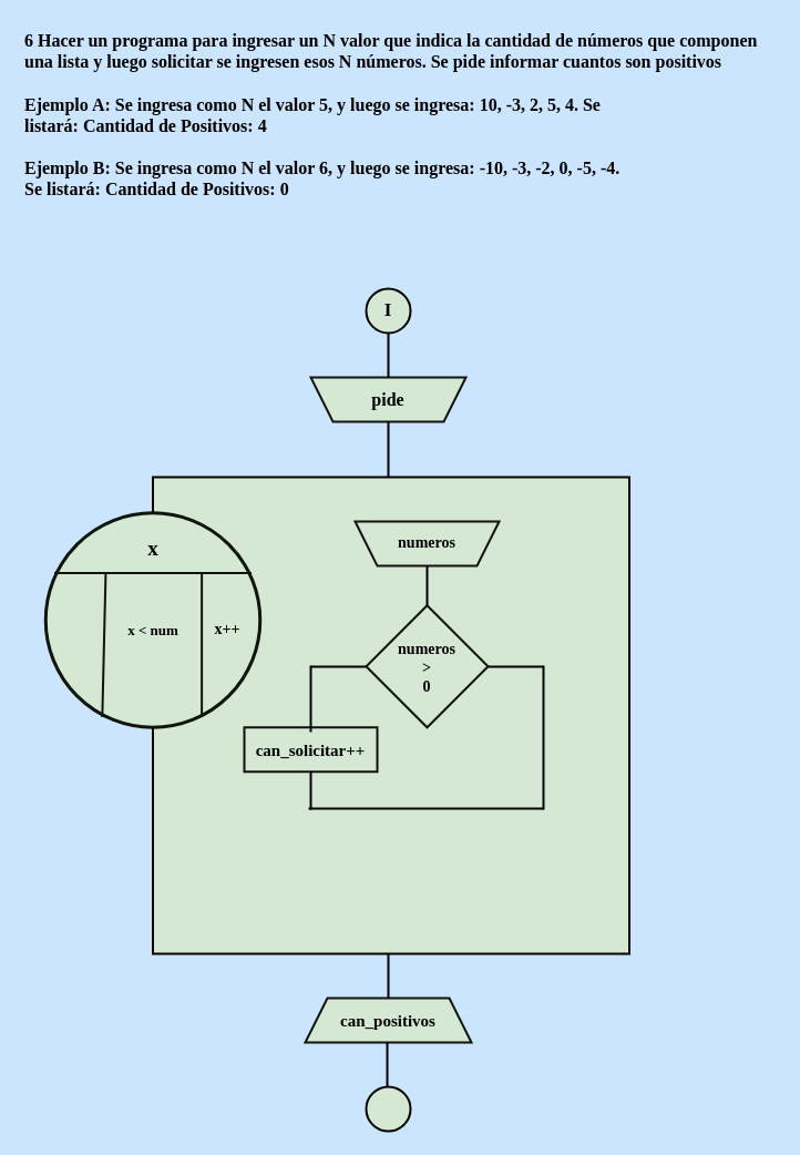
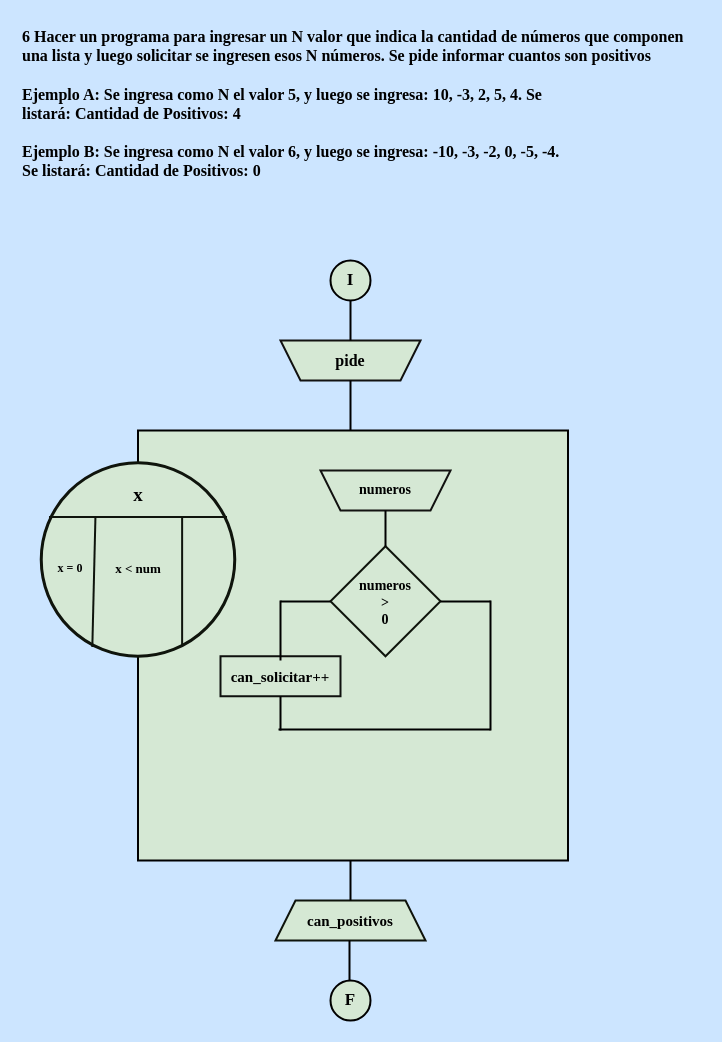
  <mxCell id="0" />
  <mxCell id="1" parent="0" />
  <mxCell id="2" value="&lt;font style=&quot;font-size: 16px;&quot; color=&quot;#000000&quot; face=&quot;Comic Sans MS&quot;&gt;&lt;b style=&quot;&quot;&gt;6 Hacer un programa para ingresar un N valor que indica la cantidad de números que componen una lista y luego solicitar se ingresen esos N números. Se pide informar cuantos son positivos&lt;br&gt;&lt;br&gt;Ejemplo A: Se ingresa como N el valor 5, y luego se ingresa: 10, -3, 2, 5, 4. Se&lt;br&gt;listará: Cantidad de Positivos: 4&lt;/b&gt;&lt;/font&gt;&lt;div style=&quot;font-size: 16px;&quot;&gt;&lt;font style=&quot;font-size: 16px;&quot; color=&quot;#000000&quot; face=&quot;Comic Sans MS&quot;&gt;&lt;b style=&quot;&quot;&gt;&lt;br&gt;Ejemplo B: Se ingresa como N el valor 6, y luego se ingresa: -10, -3, -2, 0, -5, -4.&lt;br&gt;Se listará: Cantidad de Positivos: 0&lt;/b&gt;&lt;/font&gt;&lt;/div&gt;" style="text;whiteSpace=wrap;html=1;fontFamily=Architects Daughter;fontSource=https%3A%2F%2Ffonts.googleapis.com%2Fcss%3Ffamily%3DArchitects%2BDaughter;" vertex="1" parent="1"><mxGeometry x="20" width="680" height="210" as="geometry" y="20" /></mxCell>
  <mxCell id="3" value="" style="group;aspect=fixed;" vertex="1" connectable="0" parent="1"><mxGeometry x="30" y="260" width="537.5" height="760" as="geometry" /></mxCell>
  <mxCell id="4" value="" style="group;aspect=fixed;" vertex="1" connectable="0" parent="3"><mxGeometry x="300" width="40" height="40" as="geometry" /></mxCell>
  <mxCell id="5" value="" style="strokeWidth=2;html=1;shape=mxgraph.flowchart.start_2;whiteSpace=wrap;rounded=0;labelBackgroundColor=none;strokeColor=#000000;align=center;verticalAlign=middle;fontFamily=Helvetica;fontSize=12;fontColor=default;fillColor=#d5e8d4;" vertex="1" parent="4"><mxGeometry width="40" height="40" as="geometry" /></mxCell>
  <mxCell id="6" value="&lt;b&gt;&lt;font style=&quot;font-size: 17px;&quot; face=&quot;Comic Sans MS&quot; color=&quot;#000000&quot;&gt;I&lt;/font&gt;&lt;/b&gt;" style="text;strokeColor=none;align=center;fillColor=none;html=1;verticalAlign=middle;whiteSpace=wrap;rounded=0;fontFamily=Architects Daughter;fontSource=https%3A%2F%2Ffonts.googleapis.com%2Fcss%3Ffamily%3DArchitects%2BDaughter;" vertex="1" parent="4"><mxGeometry x="5" y="5" width="30" height="30" as="geometry" /></mxCell>
  <mxCell id="7" value="" style="group;aspect=fixed;" vertex="1" connectable="0" parent="3"><mxGeometry x="300" y="720" width="40" height="40" as="geometry" /></mxCell>
  <mxCell id="8" value="" style="strokeWidth=2;html=1;shape=mxgraph.flowchart.start_2;whiteSpace=wrap;rounded=0;labelBackgroundColor=none;strokeColor=#000000;align=center;verticalAlign=middle;fontFamily=Helvetica;fontSize=12;fontColor=default;fillColor=#d5e8d4;" vertex="1" parent="7"><mxGeometry width="40" height="40" as="geometry" /></mxCell>
+ <mxCell id="9" value="&lt;b&gt;&lt;font style=&quot;font-size: 17px;&quot; face=&quot;Comic Sans MS&quot; color=&quot;#000000&quot;&gt;F&lt;/font&gt;&lt;/b&gt;" style="text;strokeColor=none;align=center;fillColor=none;html=1;verticalAlign=middle;whiteSpace=wrap;rounded=0;fontFamily=Architects Daughter;fontSource=https://fonts.googleapis.com/css?family=Architects+Daughter;" vertex="1" parent="7"><mxGeometry x="5" y="5" width="30" height="30" as="geometry" /></mxCell>
  <mxCell id="10" value="" style="group;aspect=fixed;" vertex="1" connectable="0" parent="3"><mxGeometry x="250" y="80" width="140" height="40" as="geometry" /></mxCell>
  <mxCell id="11" value="" style="shape=trapezoid;perimeter=trapezoidPerimeter;whiteSpace=wrap;html=1;fixedSize=1;rounded=0;labelBackgroundColor=none;strokeColor=#121211;strokeWidth=2;align=center;verticalAlign=middle;fontFamily=Helvetica;fontSize=12;fontColor=default;fillColor=#d5e8d4;direction=west;container=0;" vertex="1" parent="10"><mxGeometry width="140" height="40" as="geometry"><mxRectangle x="-1020" y="-650" width="50" height="40" as="alternateBounds" /></mxGeometry></mxCell>
  <mxCell id="12" value="&lt;b&gt;&lt;font style=&quot;font-size: 16px;&quot; face=&quot;Comic Sans MS&quot; color=&quot;#000000&quot;&gt;pide&lt;/font&gt;&lt;/b&gt;" style="text;strokeColor=none;align=center;fillColor=none;html=1;verticalAlign=middle;whiteSpace=wrap;rounded=0;fontFamily=Architects Daughter;fontSource=https://fonts.googleapis.com/css?family=Architects+Daughter;container=0;" vertex="1" parent="10"><mxGeometry x="20" y="5" width="100" height="30" as="geometry" /></mxCell>
  <mxCell id="13" value="" style="group;aspect=fixed;" vertex="1" connectable="0" parent="3"><mxGeometry y="170" width="537.5" height="430" as="geometry" /></mxCell>
  <mxCell id="14" value="" style="whiteSpace=wrap;html=1;aspect=fixed;rounded=0;labelBackgroundColor=none;strokeColor=#000000;strokeWidth=2;align=center;verticalAlign=middle;fontFamily=Helvetica;fontSize=12;fontColor=default;fillColor=#d5e8d4;" vertex="1" parent="13"><mxGeometry x="107.5" width="430.0" height="430.0" as="geometry" /></mxCell>
  <mxCell id="15" value="" style="group;aspect=fixed;" vertex="1" connectable="0" parent="13"><mxGeometry x="10.75" y="32.25" width="193.5" height="193.5" as="geometry" /></mxCell>
  <mxCell id="16" value="" style="ellipse;whiteSpace=wrap;html=1;aspect=fixed;rounded=0;labelBackgroundColor=none;strokeColor=#0F140C;strokeWidth=3;align=center;verticalAlign=middle;fontFamily=Helvetica;fontSize=12;fontColor=default;fillColor=#d5e8d4;" vertex="1" parent="15"><mxGeometry width="193.5" height="193.5" as="geometry" /></mxCell>
  <mxCell id="17" value="" style="endArrow=none;html=1;rounded=0;strokeColor=#0F140C;fontFamily=Helvetica;fontSize=12;fontColor=default;fillColor=#B2C9AB;strokeWidth=2;" edge="1" parent="15"><mxGeometry width="50" height="50" relative="1" as="geometry"><mxPoint x="185.76" y="54.18" as="sourcePoint" /><mxPoint x="7.74" y="54.18" as="targetPoint" /></mxGeometry></mxCell>
  <mxCell id="18" value="" style="endArrow=none;html=1;rounded=0;strokeColor=#0F140C;fontFamily=Helvetica;fontSize=12;fontColor=default;fillColor=#B2C9AB;exitX=0.264;exitY=0.952;exitDx=0;exitDy=0;exitPerimeter=0;strokeWidth=2;" edge="1" parent="15" source="16"><mxGeometry width="50" height="50" relative="1" as="geometry"><mxPoint x="46.44" y="116.1" as="sourcePoint" /><mxPoint x="54.18" y="54.18" as="targetPoint" /></mxGeometry></mxCell>
  <mxCell id="19" value="" style="endArrow=none;html=1;rounded=0;strokeColor=#0F140C;fontFamily=Helvetica;fontSize=12;fontColor=default;fillColor=#B2C9AB;exitX=0.728;exitY=0.948;exitDx=0;exitDy=0;exitPerimeter=0;strokeWidth=2;" edge="1" parent="15" source="16"><mxGeometry width="50" height="50" relative="1" as="geometry"><mxPoint x="116.1" y="131.58" as="sourcePoint" /><mxPoint x="140.868" y="54.18" as="targetPoint" /></mxGeometry></mxCell>
- <mxCell id="20" value="&lt;b&gt;&lt;font style=&quot;font-size: 14px;&quot; face=&quot;Comic Sans MS&quot; color=&quot;#000000&quot;&gt;x++&lt;/font&gt;&lt;/b&gt;" style="text;strokeColor=none;align=center;fillColor=none;html=1;verticalAlign=middle;whiteSpace=wrap;rounded=0;fontFamily=Architects Daughter;fontSource=https://fonts.googleapis.com/css?family=Architects+Daughter;" vertex="1" parent="15"><mxGeometry x="149.25" y="90.75" width="30" height="30" as="geometry" /></mxCell>
  <mxCell id="21" value="&lt;font size=&quot;1&quot; color=&quot;#000000&quot; style=&quot;&quot; face=&quot;Comic Sans MS&quot;&gt;&lt;b style=&quot;font-size: 19px;&quot;&gt;x&lt;/b&gt;&lt;/font&gt;" style="text;strokeColor=none;align=center;fillColor=none;html=1;verticalAlign=middle;whiteSpace=wrap;rounded=0;fontFamily=Architects Daughter;fontSource=https%3A%2F%2Ffonts.googleapis.com%2Fcss%3Ffamily%3DArchitects%2BDaughter;" vertex="1" parent="15"><mxGeometry x="66.75" y="17.75" width="60" height="30" as="geometry" /></mxCell>
  <mxCell id="22" value="" style="group;aspect=fixed;" vertex="1" connectable="0" parent="13"><mxGeometry x="290" y="40" width="130" height="40" as="geometry" /></mxCell>
  <mxCell id="23" value="" style="shape=trapezoid;perimeter=trapezoidPerimeter;whiteSpace=wrap;html=1;fixedSize=1;rounded=0;labelBackgroundColor=none;strokeColor=#121211;strokeWidth=2;align=center;verticalAlign=middle;fontFamily=Helvetica;fontSize=12;fontColor=default;fillColor=#d5e8d4;direction=west;container=0;" vertex="1" parent="22"><mxGeometry width="130" height="40" as="geometry"><mxRectangle x="-1020" y="-650" width="50" height="40" as="alternateBounds" /></mxGeometry></mxCell>
  <mxCell id="24" value="&lt;b&gt;&lt;font style=&quot;font-size: 14px;&quot; face=&quot;Comic Sans MS&quot; color=&quot;#000000&quot;&gt;numeros&lt;/font&gt;&lt;/b&gt;" style="text;strokeColor=none;align=center;fillColor=none;html=1;verticalAlign=middle;whiteSpace=wrap;rounded=0;fontFamily=Architects Daughter;fontSource=https://fonts.googleapis.com/css?family=Architects+Daughter;container=0;" vertex="1" parent="22"><mxGeometry x="25" y="5" width="80" height="30" as="geometry" /></mxCell>
  <mxCell id="25" value="" style="group;aspect=fixed;" vertex="1" connectable="0" parent="13"><mxGeometry x="300" y="115.75" width="110" height="110" as="geometry" /></mxCell>
  <mxCell id="26" value="" style="rhombus;whiteSpace=wrap;html=1;rounded=0;labelBackgroundColor=none;strokeColor=#0F140C;strokeWidth=2;align=center;verticalAlign=middle;fontFamily=Helvetica;fontSize=12;fontColor=default;fillColor=#d5e8d4;" vertex="1" parent="25"><mxGeometry width="110" height="110" as="geometry" /></mxCell>
  <mxCell id="27" value="&lt;b&gt;&lt;font style=&quot;font-size: 14px;&quot; face=&quot;Comic Sans MS&quot; color=&quot;#000000&quot;&gt;numeros&lt;/font&gt;&lt;/b&gt;&lt;div&gt;&lt;b&gt;&lt;font style=&quot;font-size: 14px;&quot; face=&quot;Comic Sans MS&quot; color=&quot;#000000&quot;&gt;&amp;gt;&lt;/font&gt;&lt;/b&gt;&lt;/div&gt;&lt;div&gt;&lt;b&gt;&lt;font style=&quot;font-size: 14px;&quot; face=&quot;Comic Sans MS&quot; color=&quot;#000000&quot;&gt;0&lt;/font&gt;&lt;/b&gt;&lt;/div&gt;" style="text;strokeColor=none;align=center;fillColor=none;html=1;verticalAlign=middle;whiteSpace=wrap;rounded=0;fontFamily=Architects Daughter;fontSource=https://fonts.googleapis.com/css?family=Architects+Daughter;" vertex="1" parent="25"><mxGeometry x="15" y="33.5" width="80" height="47" as="geometry" /></mxCell>
  <mxCell id="28" value="" style="line;strokeWidth=2;direction=south;html=1;hachureGap=4;fontFamily=Architects Daughter;fontSource=https://fonts.googleapis.com/css?family=Architects+Daughter;strokeColor=#000000;" vertex="1" parent="25"><mxGeometry x="50" y="-35.75" width="10" height="35.75" as="geometry" /></mxCell>
  <mxCell id="29" value="" style="group;aspect=fixed;" vertex="1" connectable="0" parent="13"><mxGeometry x="190" y="225.75" width="120" height="40" as="geometry" /></mxCell>
  <mxCell id="30" value="" style="rounded=0;whiteSpace=wrap;html=1;labelBackgroundColor=none;strokeColor=#0f100e;strokeWidth=2;align=center;verticalAlign=middle;fontFamily=Helvetica;fontSize=12;fontColor=default;fillColor=#d5e8d4;" vertex="1" parent="29"><mxGeometry width="120" height="40" as="geometry" /></mxCell>
  <mxCell id="31" value="&lt;b&gt;&lt;font style=&quot;font-size: 15px;&quot; face=&quot;Comic Sans MS&quot; color=&quot;#000000&quot;&gt;can_solicitar++&lt;/font&gt;&lt;/b&gt;" style="text;strokeColor=none;align=center;fillColor=none;html=1;verticalAlign=middle;whiteSpace=wrap;rounded=0;fontFamily=Architects Daughter;fontSource=https://fonts.googleapis.com/css?family=Architects+Daughter;" vertex="1" parent="29"><mxGeometry x="20" y="5" width="80" height="30" as="geometry" /></mxCell>
  <mxCell id="32" value="" style="line;strokeWidth=2;direction=south;html=1;hachureGap=4;fontFamily=Architects Daughter;fontSource=https://fonts.googleapis.com/css?family=Architects+Daughter;strokeColor=#000000;" vertex="1" parent="13"><mxGeometry x="245" y="170" width="10" height="60" as="geometry" /></mxCell>
  <mxCell id="33" value="" style="line;strokeWidth=2;direction=south;html=1;hachureGap=4;fontFamily=Architects Daughter;fontSource=https://fonts.googleapis.com/css?family=Architects+Daughter;strokeColor=#000000;" vertex="1" parent="13"><mxGeometry x="455" y="170" width="10" height="130" as="geometry" /></mxCell>
  <mxCell id="34" value="" style="line;strokeWidth=2;direction=south;html=1;hachureGap=4;fontFamily=Architects Daughter;fontSource=https://fonts.googleapis.com/css?family=Architects+Daughter;strokeColor=#000000;" vertex="1" parent="13"><mxGeometry x="245" y="265.75" width="10" height="34.25" as="geometry" /></mxCell>
+ <mxCell id="35" value="&lt;b&gt;&lt;font style=&quot;font-size: 12px;&quot; face=&quot;Comic Sans MS&quot; color=&quot;#000000&quot;&gt;x = 0&lt;/font&gt;&lt;/b&gt;" style="text;strokeColor=none;align=center;fillColor=none;html=1;verticalAlign=middle;whiteSpace=wrap;rounded=0;fontFamily=Architects Daughter;fontSource=https://fonts.googleapis.com/css?family=Architects+Daughter;" vertex="1" parent="3"><mxGeometry x="20" y="293" width="40" height="30" as="geometry" /></mxCell>
  <mxCell id="36" value="&lt;b&gt;&lt;font style=&quot;font-size: 13px;&quot; face=&quot;Comic Sans MS&quot; color=&quot;#000000&quot;&gt;x &amp;lt; num&lt;/font&gt;&lt;/b&gt;" style="text;strokeColor=none;align=center;fillColor=none;html=1;verticalAlign=middle;whiteSpace=wrap;rounded=0;fontFamily=Architects Daughter;fontSource=https://fonts.googleapis.com/css?family=Architects+Daughter;" vertex="1" parent="3"><mxGeometry x="77.5" y="293" width="60" height="30" as="geometry" /></mxCell>
  <mxCell id="37" value="" style="group;aspect=fixed;" vertex="1" connectable="0" parent="3"><mxGeometry x="245" y="640" width="150" height="40" as="geometry" /></mxCell>
  <mxCell id="38" value="" style="shape=trapezoid;perimeter=trapezoidPerimeter;whiteSpace=wrap;html=1;fixedSize=1;rounded=0;labelBackgroundColor=none;strokeColor=#0F140C;strokeWidth=2;align=center;verticalAlign=middle;fontFamily=Helvetica;fontSize=12;fontColor=default;fillColor=#d5e8d4;" vertex="1" parent="37"><mxGeometry width="150" height="40" as="geometry" /></mxCell>
  <mxCell id="39" value="&lt;b&gt;&lt;font style=&quot;font-size: 15px;&quot; face=&quot;Comic Sans MS&quot; color=&quot;#000000&quot;&gt;can_positivos&lt;/font&gt;&lt;/b&gt;" style="text;strokeColor=none;align=center;fillColor=none;html=1;verticalAlign=middle;whiteSpace=wrap;rounded=0;fontFamily=Architects Daughter;fontSource=https://fonts.googleapis.com/css?family=Architects+Daughter;" vertex="1" parent="37"><mxGeometry x="20" y="5" width="110" height="30" as="geometry" /></mxCell>
  <mxCell id="40" value="" style="line;strokeWidth=2;html=1;perimeter=backbonePerimeter;points=[];outlineConnect=0;hachureGap=4;fontFamily=Architects Daughter;fontSource=https://fonts.googleapis.com/css?family=Architects+Daughter;strokeColor=#000000;" vertex="1" parent="3"><mxGeometry x="410" y="336" width="50" height="10" as="geometry" /></mxCell>
  <mxCell id="41" value="" style="line;strokeWidth=2;html=1;perimeter=backbonePerimeter;points=[];outlineConnect=0;hachureGap=4;fontFamily=Architects Daughter;fontSource=https://fonts.googleapis.com/css?family=Architects+Daughter;strokeColor=#000000;" vertex="1" parent="3"><mxGeometry x="248" y="464" width="212" height="10" as="geometry" /></mxCell>
  <mxCell id="42" value="" style="line;strokeWidth=2;html=1;perimeter=backbonePerimeter;points=[];outlineConnect=0;hachureGap=4;fontFamily=Architects Daughter;fontSource=https://fonts.googleapis.com/css?family=Architects+Daughter;strokeColor=#000000;" vertex="1" parent="3"><mxGeometry x="250" y="336" width="50" height="10" as="geometry" /></mxCell>
  <mxCell id="43" value="" style="line;strokeWidth=2;direction=south;html=1;hachureGap=4;fontFamily=Architects Daughter;fontSource=https://fonts.googleapis.com/css?family=Architects+Daughter;strokeColor=#000000;" vertex="1" parent="3"><mxGeometry x="315" y="40" width="10" height="40" as="geometry" /></mxCell>
  <mxCell id="44" value="" style="line;strokeWidth=2;direction=south;html=1;hachureGap=4;fontFamily=Architects Daughter;fontSource=https://fonts.googleapis.com/css?family=Architects+Daughter;strokeColor=#000000;" vertex="1" parent="3"><mxGeometry x="315" y="120" width="10" height="50" as="geometry" /></mxCell>
  <mxCell id="45" value="" style="line;strokeWidth=2;direction=south;html=1;hachureGap=4;fontFamily=Architects Daughter;fontSource=https://fonts.googleapis.com/css?family=Architects+Daughter;strokeColor=#000000;" vertex="1" parent="3"><mxGeometry x="314" y="680" width="10" height="40" as="geometry" /></mxCell>
  <mxCell id="46" value="" style="line;strokeWidth=2;direction=south;html=1;hachureGap=4;fontFamily=Architects Daughter;fontSource=https://fonts.googleapis.com/css?family=Architects+Daughter;strokeColor=#000000;" vertex="1" parent="3"><mxGeometry x="315" y="600" width="10" height="40" as="geometry" /></mxCell>
